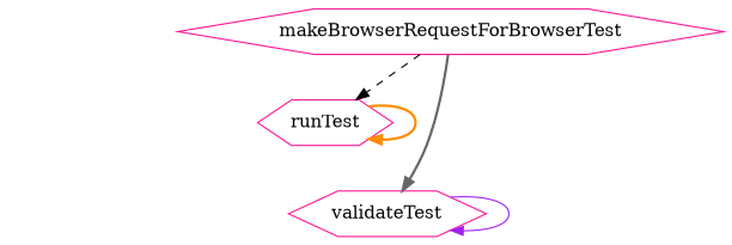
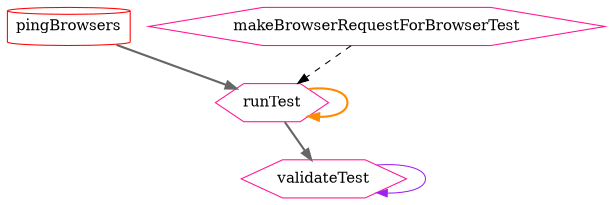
  digraph {
    rankdir=TB
    node [color=deeppink shape=hexagon]
    edge [color=gray40 style=bold]
    runTest
    validateTest
    makeBrowserRequestForBrowserTest
+   pingBrowsers [color=red shape=cylinder]
    runTest -> runTest [color=darkorange]
-   makeBrowserRequestForBrowserTest -> validateTest
+   runTest -> validateTest
    validateTest -> validateTest [color=purple style=solid]
    makeBrowserRequestForBrowserTest -> runTest [color=black style=dashed]
+   pingBrowsers -> runTest
  }
